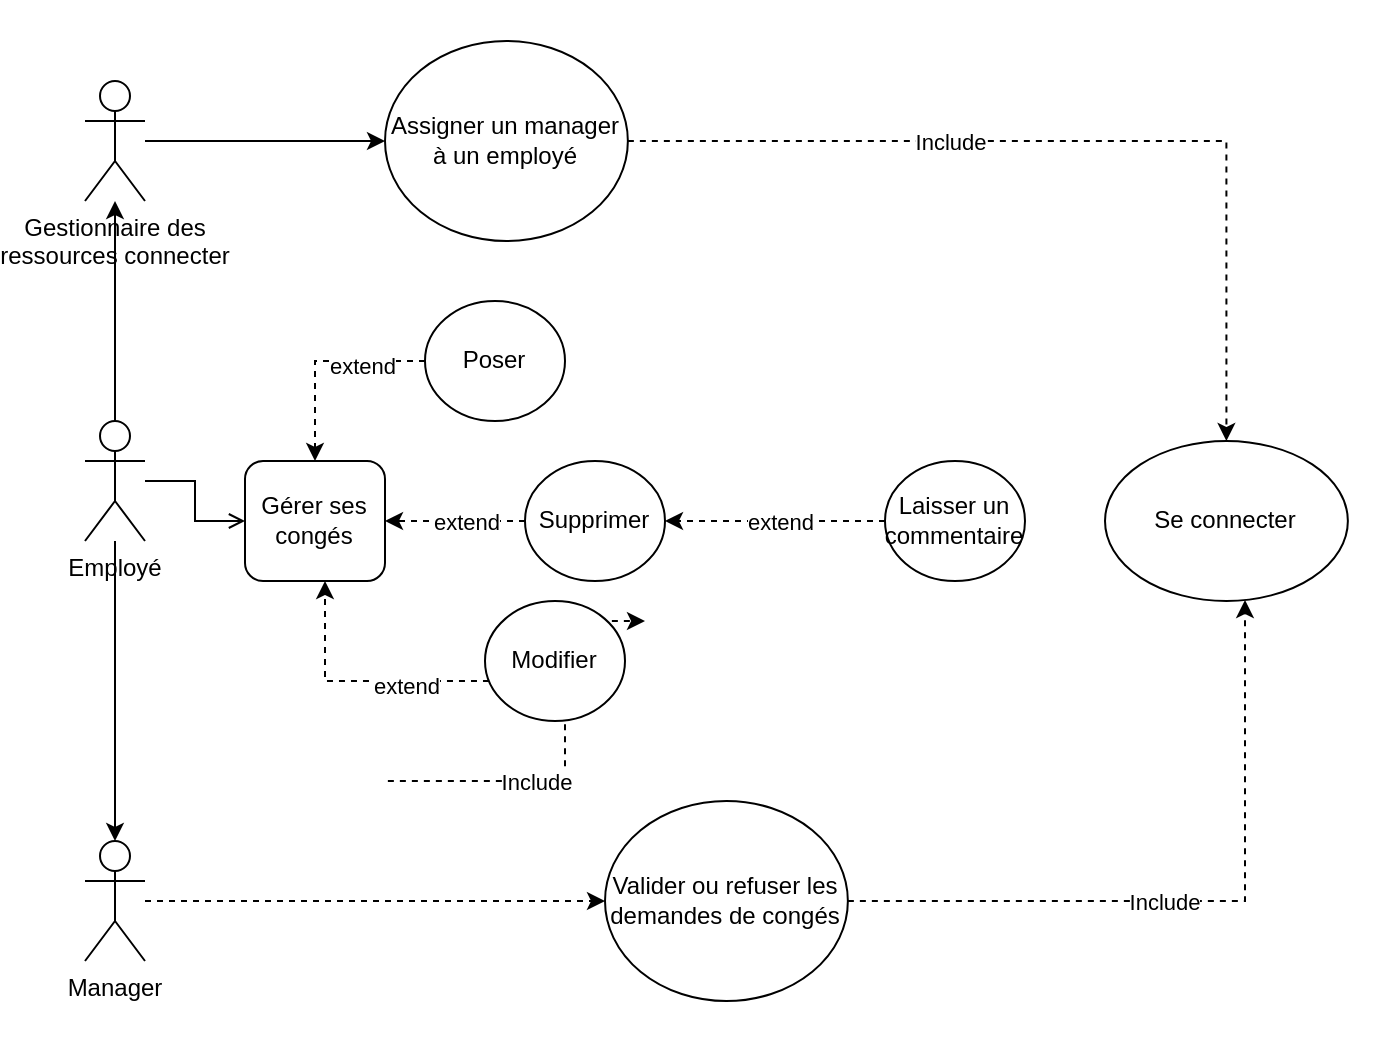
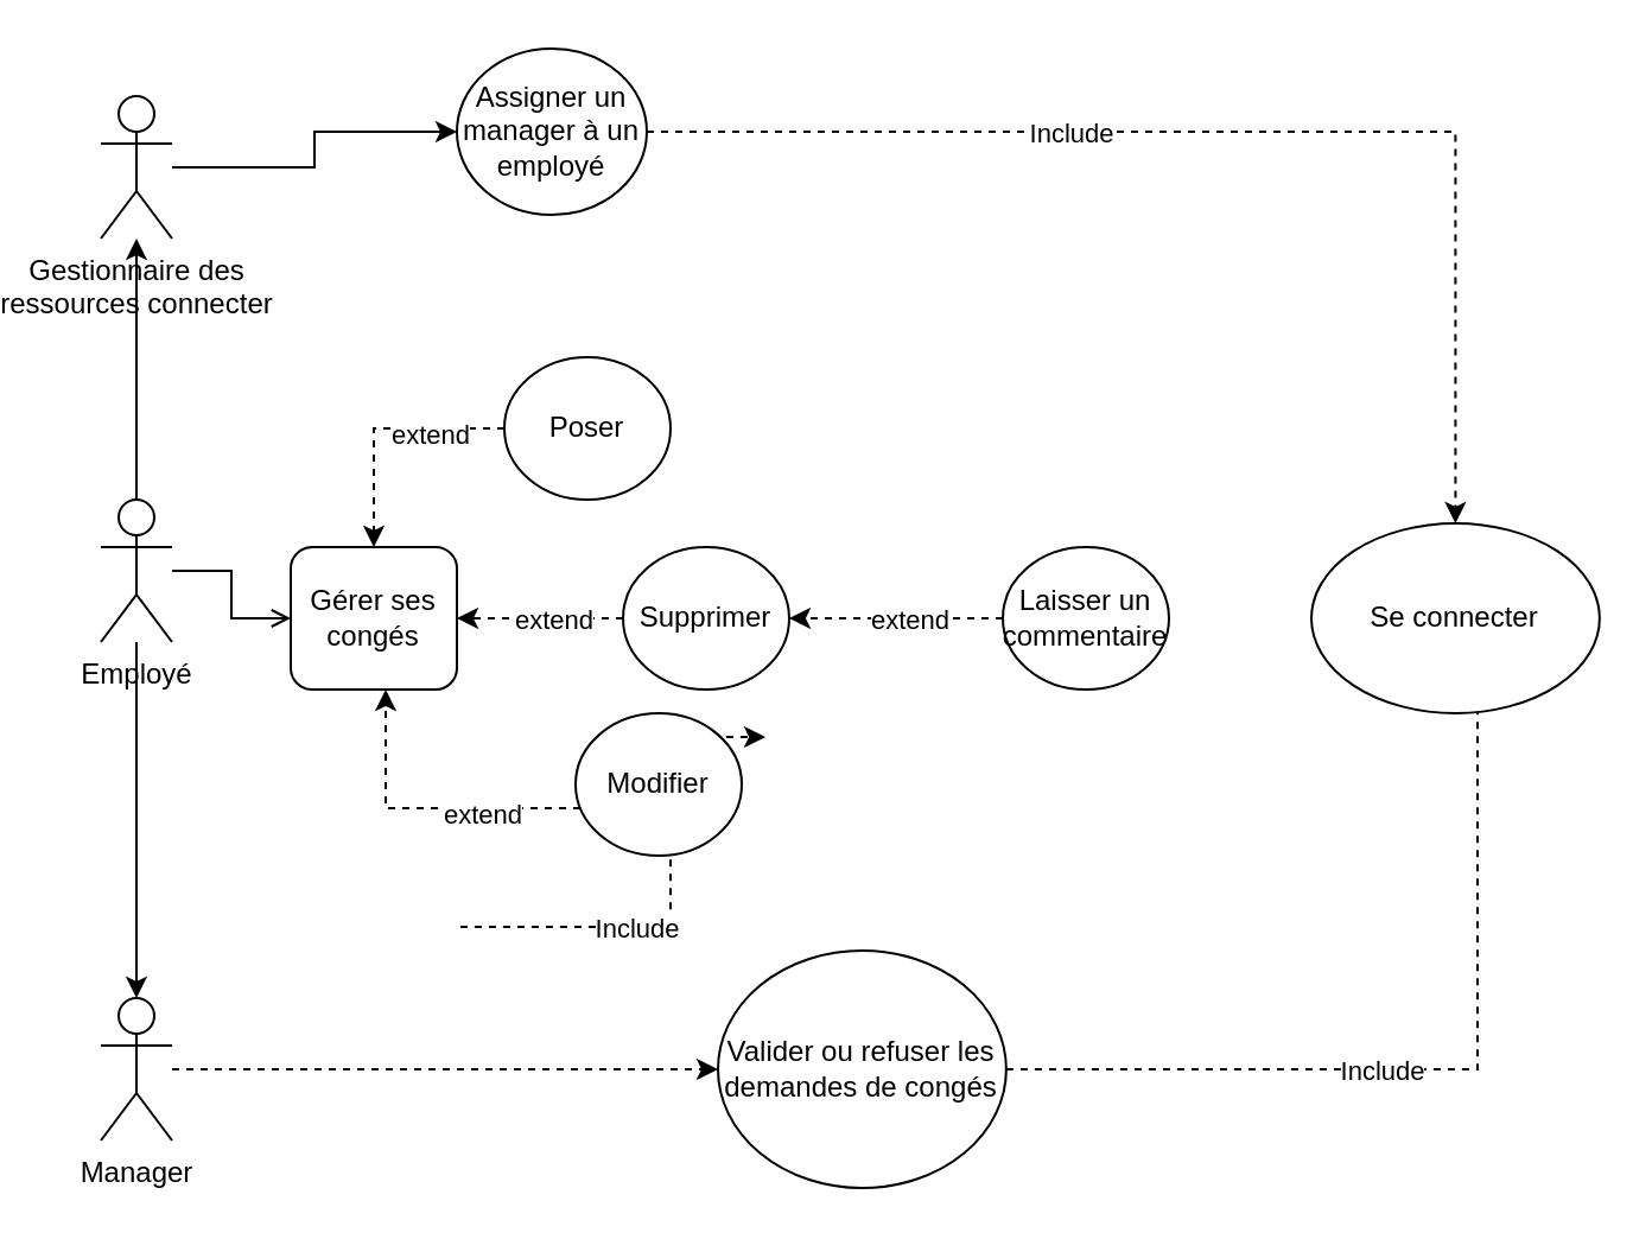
  <mxCell id="0" />
  <mxCell id="1" parent="0" />
  <mxCell id="2" style="edgeStyle=orthogonalEdgeStyle;rounded=0;orthogonalLoop=1;jettySize=auto;html=1;" edge="1" parent="1" source="5" target="7"><mxGeometry relative="1" as="geometry" /></mxCell>
  <mxCell id="3" style="edgeStyle=orthogonalEdgeStyle;rounded=0;orthogonalLoop=1;jettySize=auto;html=1;" edge="1" parent="1" source="5" target="9"><mxGeometry relative="1" as="geometry" /></mxCell>
  <mxCell id="4" style="edgeStyle=orthogonalEdgeStyle;rounded=0;orthogonalLoop=1;jettySize=auto;html=1;endArrow=open;" edge="1" parent="1" source="5" target="21"><mxGeometry relative="1" as="geometry" /></mxCell>
  <mxCell id="5" value="Employé" style="shape=umlActor;verticalLabelPosition=bottom;verticalAlign=top;html=1;outlineConnect=0;" vertex="1" parent="1"><mxGeometry x="20" y="210" width="30" height="60" as="geometry" /></mxCell>
  <mxCell id="6" style="edgeStyle=orthogonalEdgeStyle;rounded=0;orthogonalLoop=1;jettySize=auto;html=1;dashed=1;" edge="1" parent="1" source="7" target="14"><mxGeometry relative="1" as="geometry" /></mxCell>
  <mxCell id="7" value="Manager" style="shape=umlActor;verticalLabelPosition=bottom;verticalAlign=top;html=1;outlineConnect=0;" vertex="1" parent="1"><mxGeometry x="20" y="420" width="30" height="60" as="geometry" /></mxCell>
  <mxCell id="8" style="edgeStyle=orthogonalEdgeStyle;rounded=0;orthogonalLoop=1;jettySize=auto;html=1;" edge="1" parent="1" source="9" target="17"><mxGeometry relative="1" as="geometry" /></mxCell>
  <mxCell id="9" value="Gestionnaire des&lt;div&gt;ressources connecter&lt;/div&gt;" style="shape=umlActor;verticalLabelPosition=bottom;verticalAlign=top;html=1;outlineConnect=0;" vertex="1" parent="1"><mxGeometry x="20" y="40" width="30" height="60" as="geometry" /></mxCell>
  <mxCell id="10" style="edgeStyle=orthogonalEdgeStyle;rounded=0;orthogonalLoop=1;jettySize=auto;html=1;entryX=1;entryY=0.5;entryDx=0;entryDy=0;dashed=1;" edge="1" parent="1"><mxGeometry relative="1" as="geometry"><mxPoint x="221.43" y="240" as="targetPoint" /></mxGeometry></mxCell>
  <mxCell id="11" value="include" style="edgeLabel;html=1;align=center;verticalAlign=middle;resizable=0;points=[];" vertex="1" connectable="0" parent="10"><mxGeometry x="0.013" y="-2" relative="1" as="geometry"><mxPoint as="offset" /></mxGeometry></mxCell>
- <mxCell id="12" style="edgeStyle=orthogonalEdgeStyle;rounded=0;orthogonalLoop=1;jettySize=auto;html=1;dashed=1;" edge="1" parent="1" source="14" target="18"><mxGeometry relative="1" as="geometry"><Array as="points"><mxPoint x="600" y="450" /></Array></mxGeometry></mxCell>
+ <mxCell id="12" style="edgeStyle=orthogonalEdgeStyle;rounded=0;orthogonalLoop=1;jettySize=auto;html=1;dashed=1;endArrow=none;" edge="1" parent="1" source="14" target="18"><mxGeometry relative="1" as="geometry"><Array as="points"><mxPoint x="600" y="450" /></Array></mxGeometry></mxCell>
  <mxCell id="13" value="Include" style="edgeLabel;html=1;align=center;verticalAlign=middle;resizable=0;points=[];" vertex="1" connectable="0" parent="12"><mxGeometry x="-0.258" y="-3" relative="1" as="geometry"><mxPoint x="29" y="-3" as="offset" /></mxGeometry></mxCell>
  <mxCell id="14" value="Valider ou refuser les demandes de congés" style="ellipse;whiteSpace=wrap;html=1;" vertex="1" parent="1"><mxGeometry x="280" y="400" width="121.43" height="100" as="geometry" /></mxCell>
  <mxCell id="15" style="edgeStyle=orthogonalEdgeStyle;rounded=0;orthogonalLoop=1;jettySize=auto;html=1;dashed=1;" edge="1" parent="1" source="17" target="18"><mxGeometry relative="1" as="geometry" /></mxCell>
  <mxCell id="16" value="Include" style="edgeLabel;html=1;align=center;verticalAlign=middle;resizable=0;points=[];" vertex="1" connectable="0" parent="15"><mxGeometry x="-0.391" y="-4" relative="1" as="geometry"><mxPoint x="24" y="-4" as="offset" /></mxGeometry></mxCell>
- <mxCell id="17" value="Assigner un manager à un employé" style="ellipse;whiteSpace=wrap;html=1;" vertex="1" parent="1"><mxGeometry x="170" y="20" width="121.43" height="100" as="geometry" /></mxCell>
+ <mxCell id="17" value="Assigner un manager à un employé" style="ellipse;whiteSpace=wrap;html=1;" vertex="1" parent="1"><mxGeometry x="170" y="20" width="80" height="70" as="geometry" /></mxCell>
  <mxCell id="18" value="Se connecter" style="ellipse;whiteSpace=wrap;html=1;" vertex="1" parent="1"><mxGeometry x="530" y="220" width="121.43" height="80" as="geometry" /></mxCell>
  <mxCell id="19" style="edgeStyle=orthogonalEdgeStyle;rounded=0;orthogonalLoop=1;jettySize=auto;html=1;dashed=1;" edge="1" parent="1"><mxGeometry relative="1" as="geometry"><mxPoint x="171.43" y="390" as="sourcePoint" /><mxPoint x="300" y="310" as="targetPoint" /><Array as="points"><mxPoint x="260" y="390" /></Array></mxGeometry></mxCell>
  <mxCell id="20" value="Include" style="edgeLabel;html=1;align=center;verticalAlign=middle;resizable=0;points=[];" vertex="1" connectable="0" parent="19"><mxGeometry x="-0.524" y="1" relative="1" as="geometry"><mxPoint x="24" y="1" as="offset" /></mxGeometry></mxCell>
  <mxCell id="21" value="Gérer ses congés" style="whiteSpace=wrap;html=1;rounded=1;" vertex="1" parent="1"><mxGeometry x="100" y="230" width="70" height="60" as="geometry" /></mxCell>
  <mxCell id="22" style="edgeStyle=orthogonalEdgeStyle;rounded=0;orthogonalLoop=1;jettySize=auto;html=1;dashed=1;" edge="1" parent="1" source="24" target="21"><mxGeometry relative="1" as="geometry" /></mxCell>
  <mxCell id="23" value="extend" style="edgeLabel;html=1;align=center;verticalAlign=middle;resizable=0;points=[];" vertex="1" connectable="0" parent="22"><mxGeometry x="-0.384" y="2" relative="1" as="geometry"><mxPoint as="offset" /></mxGeometry></mxCell>
  <mxCell id="24" value="Poser" style="ellipse;whiteSpace=wrap;html=1;" vertex="1" parent="1"><mxGeometry x="190" y="150" width="70" height="60" as="geometry" /></mxCell>
  <mxCell id="25" style="edgeStyle=orthogonalEdgeStyle;rounded=0;orthogonalLoop=1;jettySize=auto;html=1;dashed=1;" edge="1" source="27" parent="1" target="21"><mxGeometry relative="1" as="geometry"><mxPoint x="135" y="279.996" as="targetPoint" /><Array as="points"><mxPoint x="140" y="340" /></Array></mxGeometry></mxCell>
  <mxCell id="26" value="extend" style="edgeLabel;html=1;align=center;verticalAlign=middle;resizable=0;points=[];" vertex="1" connectable="0" parent="25"><mxGeometry x="-0.384" y="2" relative="1" as="geometry"><mxPoint as="offset" /></mxGeometry></mxCell>
  <mxCell id="27" value="Modifier" style="ellipse;whiteSpace=wrap;html=1;" vertex="1" parent="1"><mxGeometry x="220" y="300.03" width="70" height="60" as="geometry" /></mxCell>
  <mxCell id="28" style="edgeStyle=orthogonalEdgeStyle;rounded=0;orthogonalLoop=1;jettySize=auto;html=1;dashed=1;" edge="1" source="30" parent="1" target="21"><mxGeometry relative="1" as="geometry"><mxPoint x="155" y="259.966" as="targetPoint" /></mxGeometry></mxCell>
  <mxCell id="29" value="extend" style="edgeLabel;html=1;align=center;verticalAlign=middle;resizable=0;points=[];" vertex="1" connectable="0" parent="28"><mxGeometry x="-0.384" y="2" relative="1" as="geometry"><mxPoint x="-8" y="-2" as="offset" /></mxGeometry></mxCell>
  <mxCell id="30" value="Supprimer" style="ellipse;whiteSpace=wrap;html=1;" vertex="1" parent="1"><mxGeometry x="240" y="230" width="70" height="60" as="geometry" /></mxCell>
  <mxCell id="31" style="edgeStyle=orthogonalEdgeStyle;rounded=0;orthogonalLoop=1;jettySize=auto;html=1;dashed=1;" edge="1" parent="1" source="33" target="30"><mxGeometry relative="1" as="geometry" /></mxCell>
  <mxCell id="32" value="extend" style="edgeLabel;html=1;align=center;verticalAlign=middle;resizable=0;points=[];" vertex="1" connectable="0" parent="31"><mxGeometry x="0.228" y="3" relative="1" as="geometry"><mxPoint x="15" y="-3" as="offset" /></mxGeometry></mxCell>
- <mxCell id="33" value="Laisser un commentaire" style="ellipse;whiteSpace=wrap;html=1;" vertex="1" parent="1"><mxGeometry x="420" y="230" width="70" height="60" as="geometry" /></mxCell>
+ <mxCell id="33" value="Laisser un commentaire" style="ellipse;whiteSpace=wrap;html=1;" vertex="1" parent="1"><mxGeometry x="400" y="230" width="70" height="60" as="geometry" /></mxCell>
